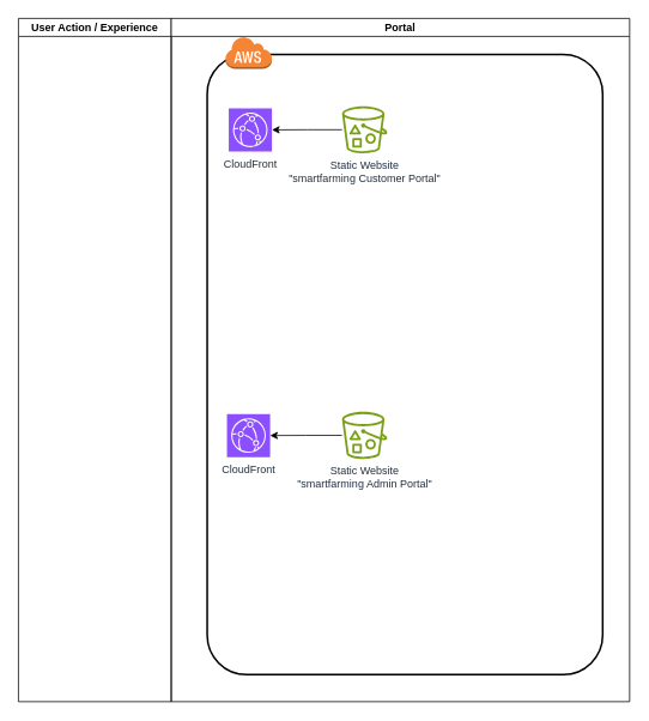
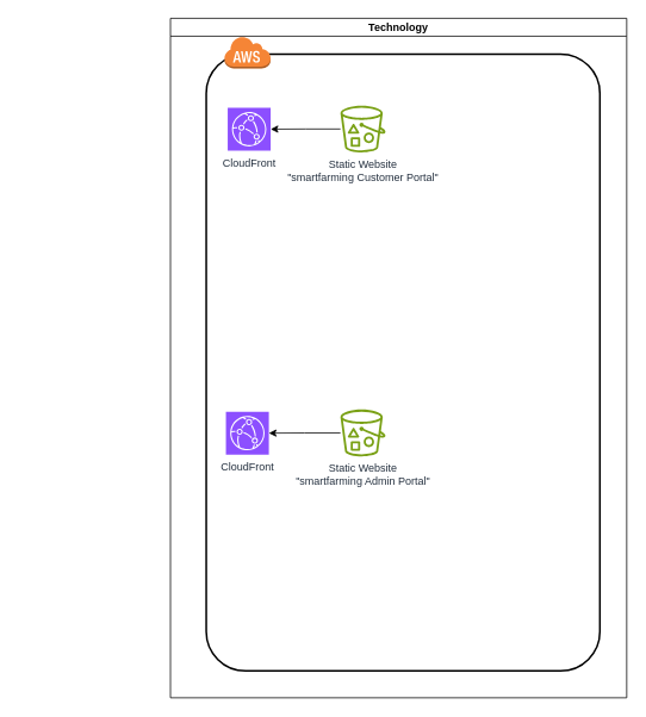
  <mxCell id="0" />
  <mxCell id="1" parent="0" />
- <mxCell id="2" value="User Action / Experience" style="swimlane;startSize=20;whiteSpace=wrap;html=1;" vertex="1" parent="1"><mxGeometry x="20" y="20" width="170" height="760" as="geometry" /></mxCell>
- <mxCell id="3" value="Portal" style="swimlane;startSize=20;whiteSpace=wrap;html=1;" vertex="1" parent="1"><mxGeometry x="190" y="20" width="510" height="760" as="geometry" /></mxCell>
+ <mxCell id="3" value="Technology" style="swimlane;startSize=20;whiteSpace=wrap;html=1;" vertex="1" parent="1"><mxGeometry x="190" y="20" width="510" height="760" as="geometry" /></mxCell>
  <mxCell id="4" value="" style="rounded=1;arcSize=10;dashed=0;fillColor=none;gradientColor=none;strokeWidth=2;" vertex="1" parent="3"><mxGeometry x="40" y="40" width="440" height="690" as="geometry" /></mxCell>
  <mxCell id="5" value="" style="dashed=0;html=1;shape=mxgraph.aws3.cloud;fillColor=#F58536;gradientColor=none;dashed=0;" vertex="1" parent="3"><mxGeometry x="60" y="20" width="52" height="36" as="geometry" /></mxCell>
  <mxCell id="6" value="CloudFront" style="sketch=0;points=[[0,0,0],[0.25,0,0],[0.5,0,0],[0.75,0,0],[1,0,0],[0,1,0],[0.25,1,0],[0.5,1,0],[0.75,1,0],[1,1,0],[0,0.25,0],[0,0.5,0],[0,0.75,0],[1,0.25,0],[1,0.5,0],[1,0.75,0]];outlineConnect=0;fontColor=#232F3E;fillColor=#8C4FFF;strokeColor=#ffffff;dashed=0;verticalLabelPosition=bottom;verticalAlign=top;align=center;html=1;fontSize=12;fontStyle=0;aspect=fixed;shape=mxgraph.aws4.resourceIcon;resIcon=mxgraph.aws4.cloudfront;" vertex="1" parent="3"><mxGeometry x="64" y="100" width="48" height="48" as="geometry" /></mxCell>
  <mxCell id="7" value="CloudFront" style="sketch=0;points=[[0,0,0],[0.25,0,0],[0.5,0,0],[0.75,0,0],[1,0,0],[0,1,0],[0.25,1,0],[0.5,1,0],[0.75,1,0],[1,1,0],[0,0.25,0],[0,0.5,0],[0,0.75,0],[1,0.25,0],[1,0.5,0],[1,0.75,0]];outlineConnect=0;fontColor=#232F3E;fillColor=#8C4FFF;strokeColor=#ffffff;dashed=0;verticalLabelPosition=bottom;verticalAlign=top;align=center;html=1;fontSize=12;fontStyle=0;aspect=fixed;shape=mxgraph.aws4.resourceIcon;resIcon=mxgraph.aws4.cloudfront;" vertex="1" parent="3"><mxGeometry x="62" y="440" width="48" height="48" as="geometry" /></mxCell>
  <mxCell id="8" value="" style="edgeStyle=orthogonalEdgeStyle;rounded=0;orthogonalLoop=1;jettySize=auto;html=1;" edge="1" parent="3" source="9" target="6"><mxGeometry relative="1" as="geometry" /></mxCell>
  <mxCell id="9" value="Static Website&lt;br&gt;&quot;smartfarming Customer Portal&quot;&lt;br&gt;" style="sketch=0;outlineConnect=0;fontColor=#232F3E;gradientColor=none;fillColor=#7AA116;strokeColor=none;dashed=0;verticalLabelPosition=bottom;verticalAlign=top;align=center;html=1;fontSize=12;fontStyle=0;aspect=fixed;pointerEvents=1;shape=mxgraph.aws4.bucket_with_objects;" vertex="1" parent="3"><mxGeometry x="190" y="97.6" width="50.38" height="52.4" as="geometry" /></mxCell>
  <mxCell id="10" value="" style="edgeStyle=orthogonalEdgeStyle;rounded=0;orthogonalLoop=1;jettySize=auto;html=1;" edge="1" parent="3" source="11" target="7"><mxGeometry relative="1" as="geometry" /></mxCell>
  <mxCell id="11" value="Static Website&lt;br&gt;&quot;smartfarming Admin Portal&quot;" style="sketch=0;outlineConnect=0;fontColor=#232F3E;gradientColor=none;fillColor=#7AA116;strokeColor=none;dashed=0;verticalLabelPosition=bottom;verticalAlign=top;align=center;html=1;fontSize=12;fontStyle=0;aspect=fixed;pointerEvents=1;shape=mxgraph.aws4.bucket_with_objects;" vertex="1" parent="3"><mxGeometry x="190" y="437.6" width="50.38" height="52.4" as="geometry" /></mxCell>
